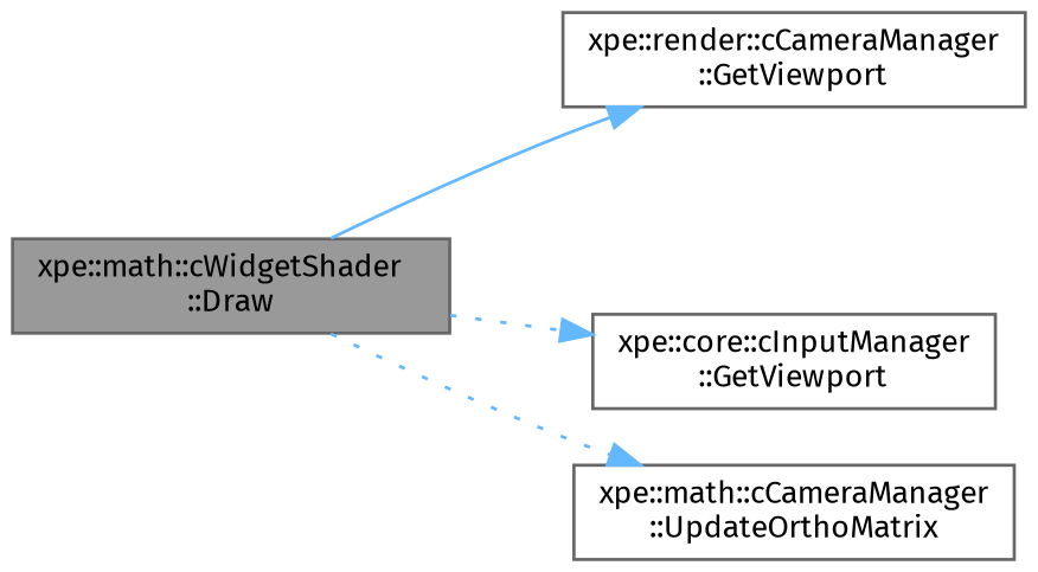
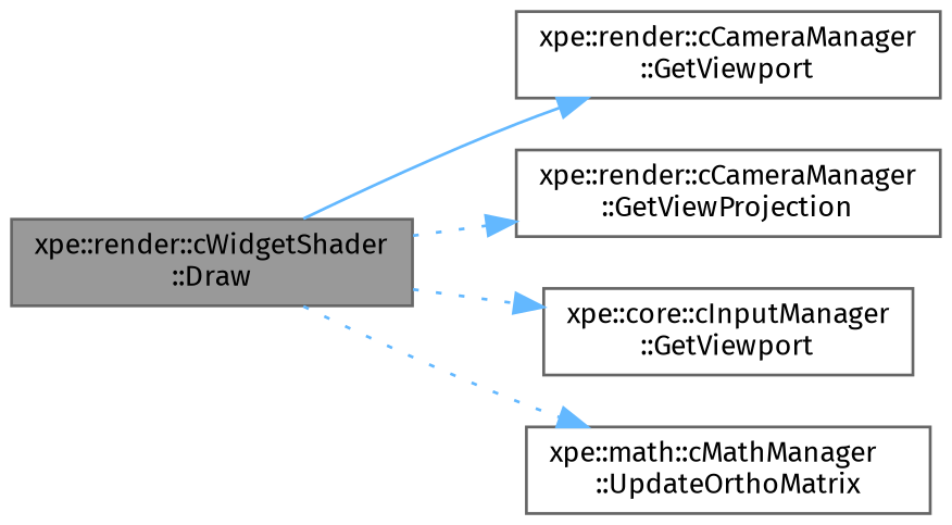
  digraph {
    fontname="Fira Sans"
    rankdir=LR
    node [color=grey40 fillcolor=white fontname="Fira Sans" fontsize=10 shape=box style=filled]
    edge [color=steelblue1 fontname="Fira Sans" fontsize=10 labelfontname=Helvetica labelfontsize=10 style=dotted]
-   n1 [color=gray40 fillcolor=grey60 fontcolor=black height=0.2 label="xpe::math::cWidgetShader\l::Draw" width=0.4]
+   n1 [color=gray40 fillcolor=grey60 fontcolor=black height=0.2 label="xpe::render::cWidgetShader\l::Draw" width=0.4]
    n2 [height=0.2 label="xpe::render::cCameraManager\l::GetViewport" width=0.4]
+   n3 [height=0.2 label="xpe::render::cCameraManager\l::GetViewProjection" width=0.4]
    n4 [height=0.2 label="xpe::core::cInputManager\l::GetViewport" width=0.4]
-   n5 [height=0.2 label="xpe::math::cCameraManager\l::UpdateOrthoMatrix" width=0.4]
+   n5 [height=0.2 label="xpe::math::cMathManager\l::UpdateOrthoMatrix" width=0.4]
    n1 -> n2 [style=solid]
+   n1 -> n3
    n1 -> n4
    n1 -> n5
  }
